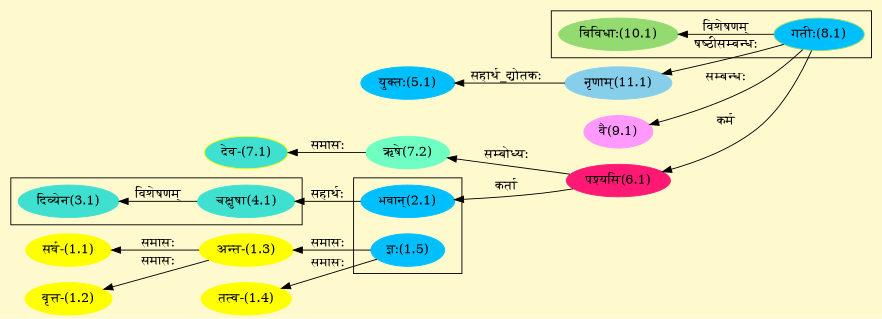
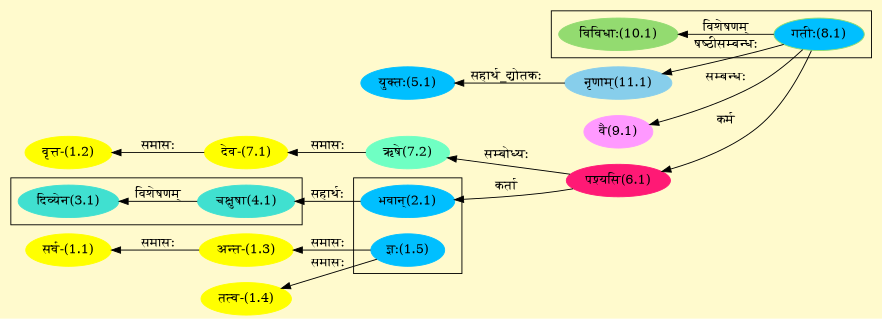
  digraph {
    bgcolor=lemonchiffon1
    compound=true
    fontname="DejaVu Serif"
    rankdir=LR
    node [color="#FFFF00" fontname="DejaVu Serif" style=filled]
    edge [dir=back fontname="DejaVu Serif"]
    n1 [color="#00BFFF" label="ज्ञः(1.5)"]
    n2 [color="#00BFFF" label="भवान्(2.1)"]
    n3 [color="#40E0D0" label="दिव्येन(3.1)"]
    n4 [color="#40E0D0" label="चक्षुषा(4.1)"]
    n5 [color="#93DB70" label="विविधाः(10.1)"]
    n6 [color="#93DB70" fillcolor="#00BFFF" label="गतीः(8.1)"]
    n7 [color="#FF1975" label="पश्यसि(6.1)"]
    n8 [label="सर्व-(1.1)"]
    n9 [label="अन्त-(1.3)"]
    n10 [label="वृत्त-(1.2)"]
    n11 [label="तत्व-(1.4)"]
    n12 [color="#00BFFF" label="युक्तः(5.1)"]
    n13 [color="#87CEEB" label="नृणाम्(11.1)"]
-   n14 [label="देव-(7.1)" fillcolor="#40E0D0"]
+   n14 [label="देव-(7.1)"]
    n15 [color="#6FFFC3" label="ऋषे(7.2)"]
    n16 [color="#FF99FF" label="वै(9.1)"]
    subgraph cluster_1 {
      n1
      n2
    }
    subgraph cluster_2 {
      n3
      n4
    }
    subgraph cluster_3 {
      n5
      n6
    }
    n2 -> n7 [label="कर्ता"]
    n3 -> n4 [label="विशेषणम्"]
    n4 -> n2 [label="सहार्थः"]
    n5 -> n6 [label="विशेषणम्"]
    n7 -> n6 [label="कर्म"]
    n8 -> n9 [label="समासः"]
    n9 -> n1 [label="समासः"]
-   n10 -> n9 [label="समासः"]
+   n10 -> n14 [label="समासः"]
    n11 -> n1 [label="समासः"]
    n12 -> n13 [label="सहार्थ_द्योतकः"]
    n13 -> n6 [label="षष्ठीसम्बन्धः"]
    n14 -> n15 [label="समासः"]
    n15 -> n7 [label="सम्बोध्यः"]
    n16 -> n6 [label="सम्बन्धः"]
  }
